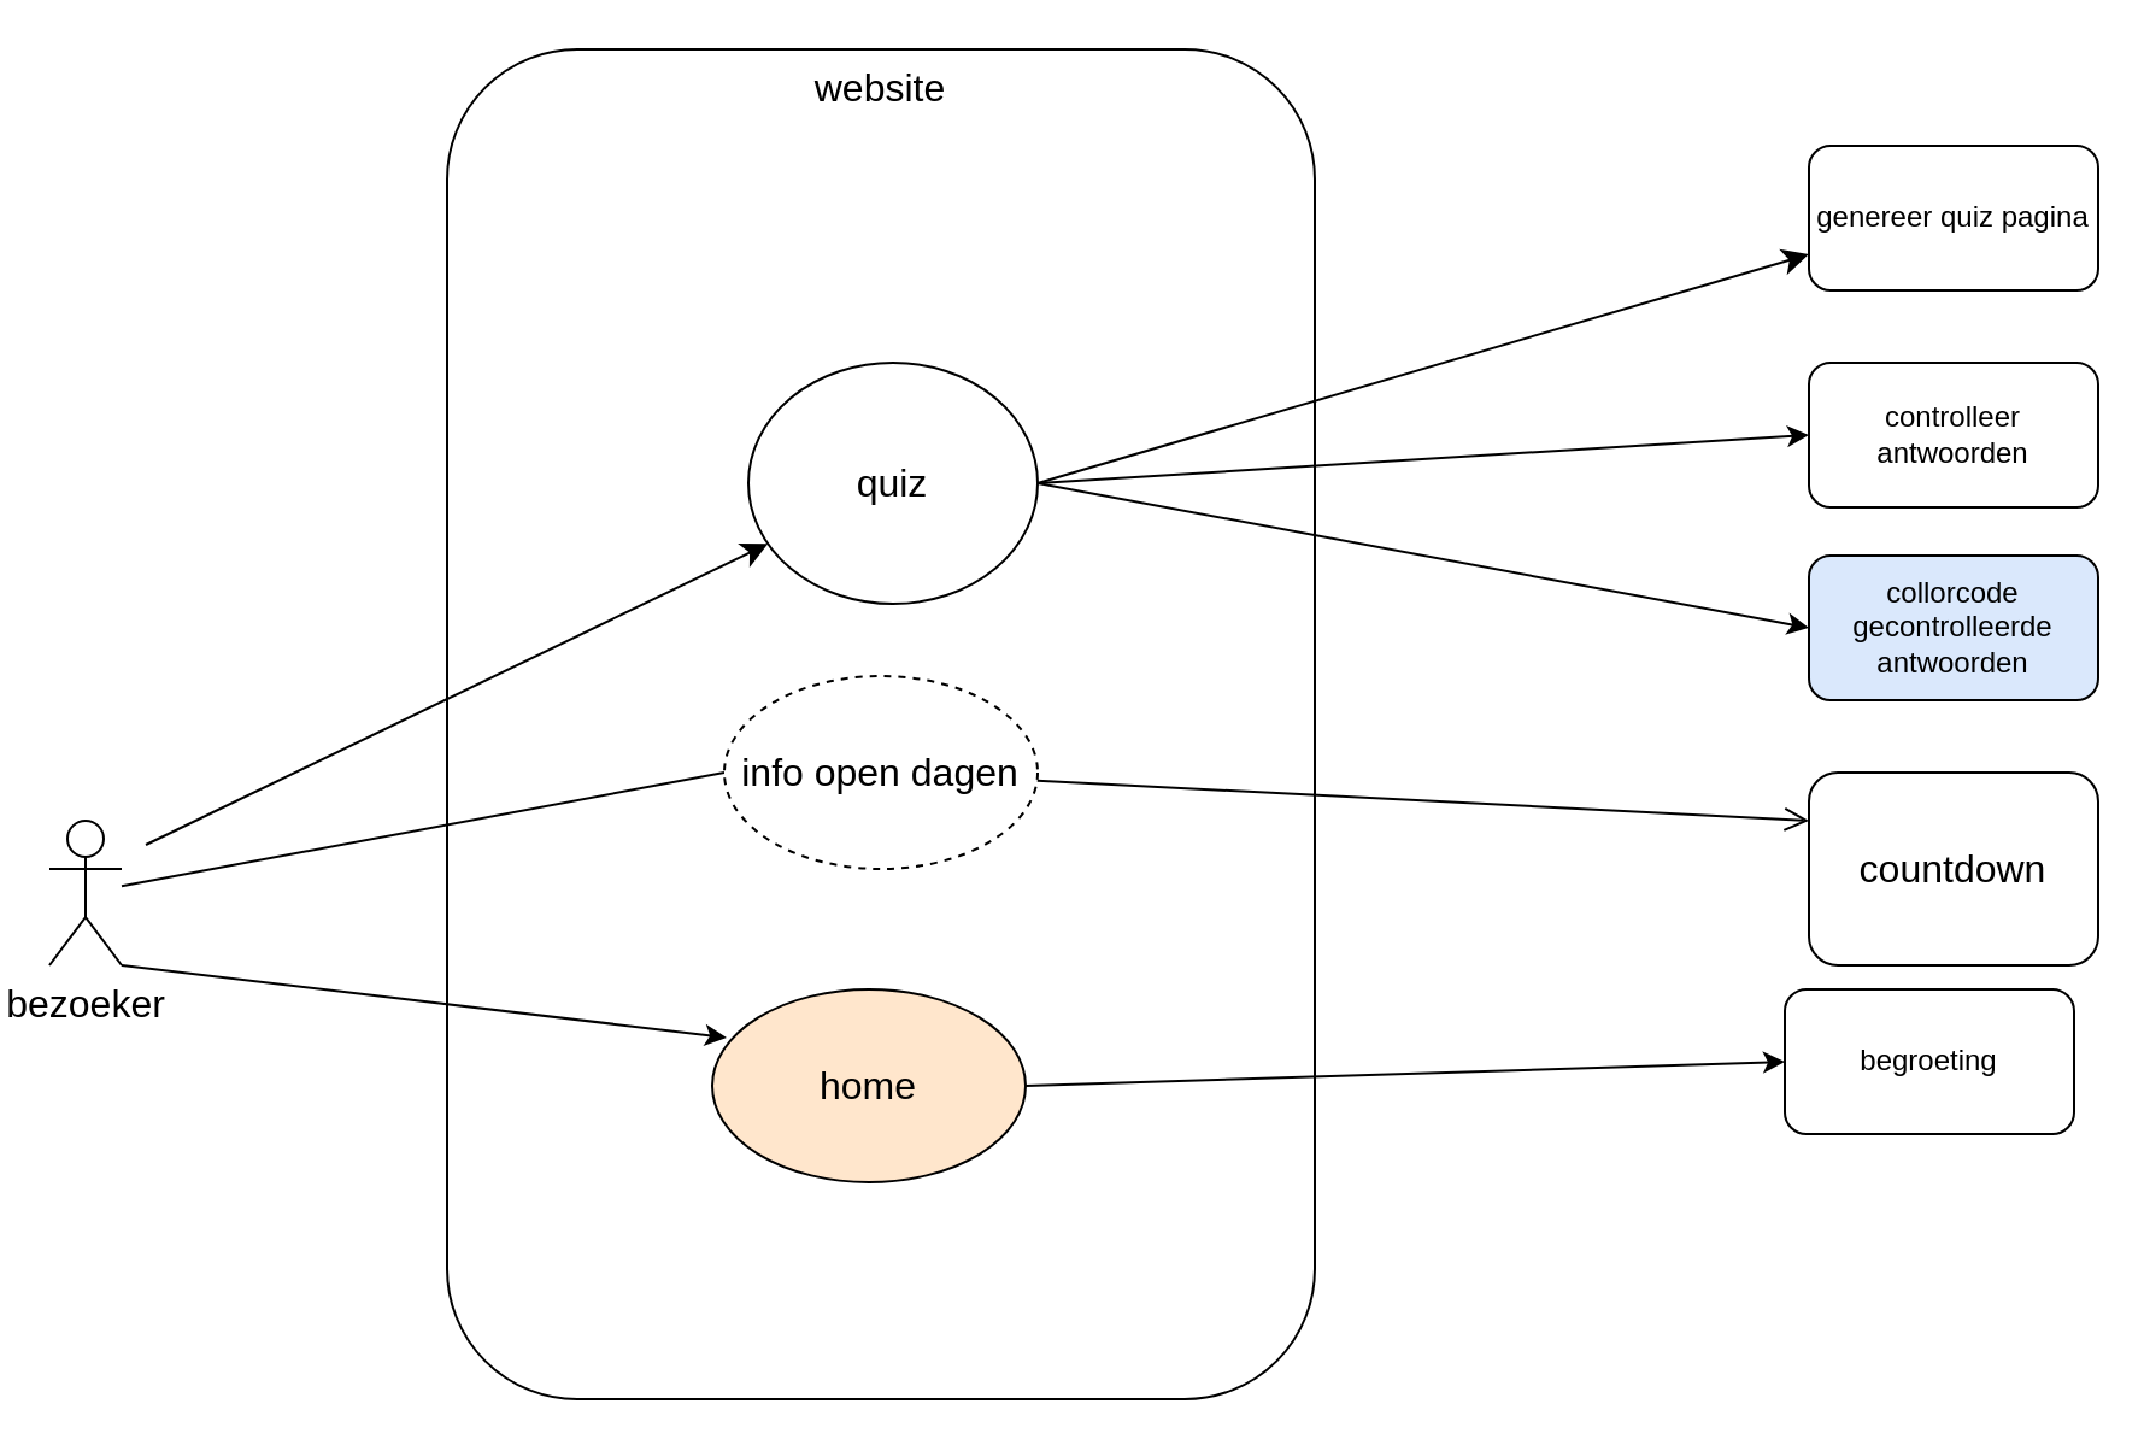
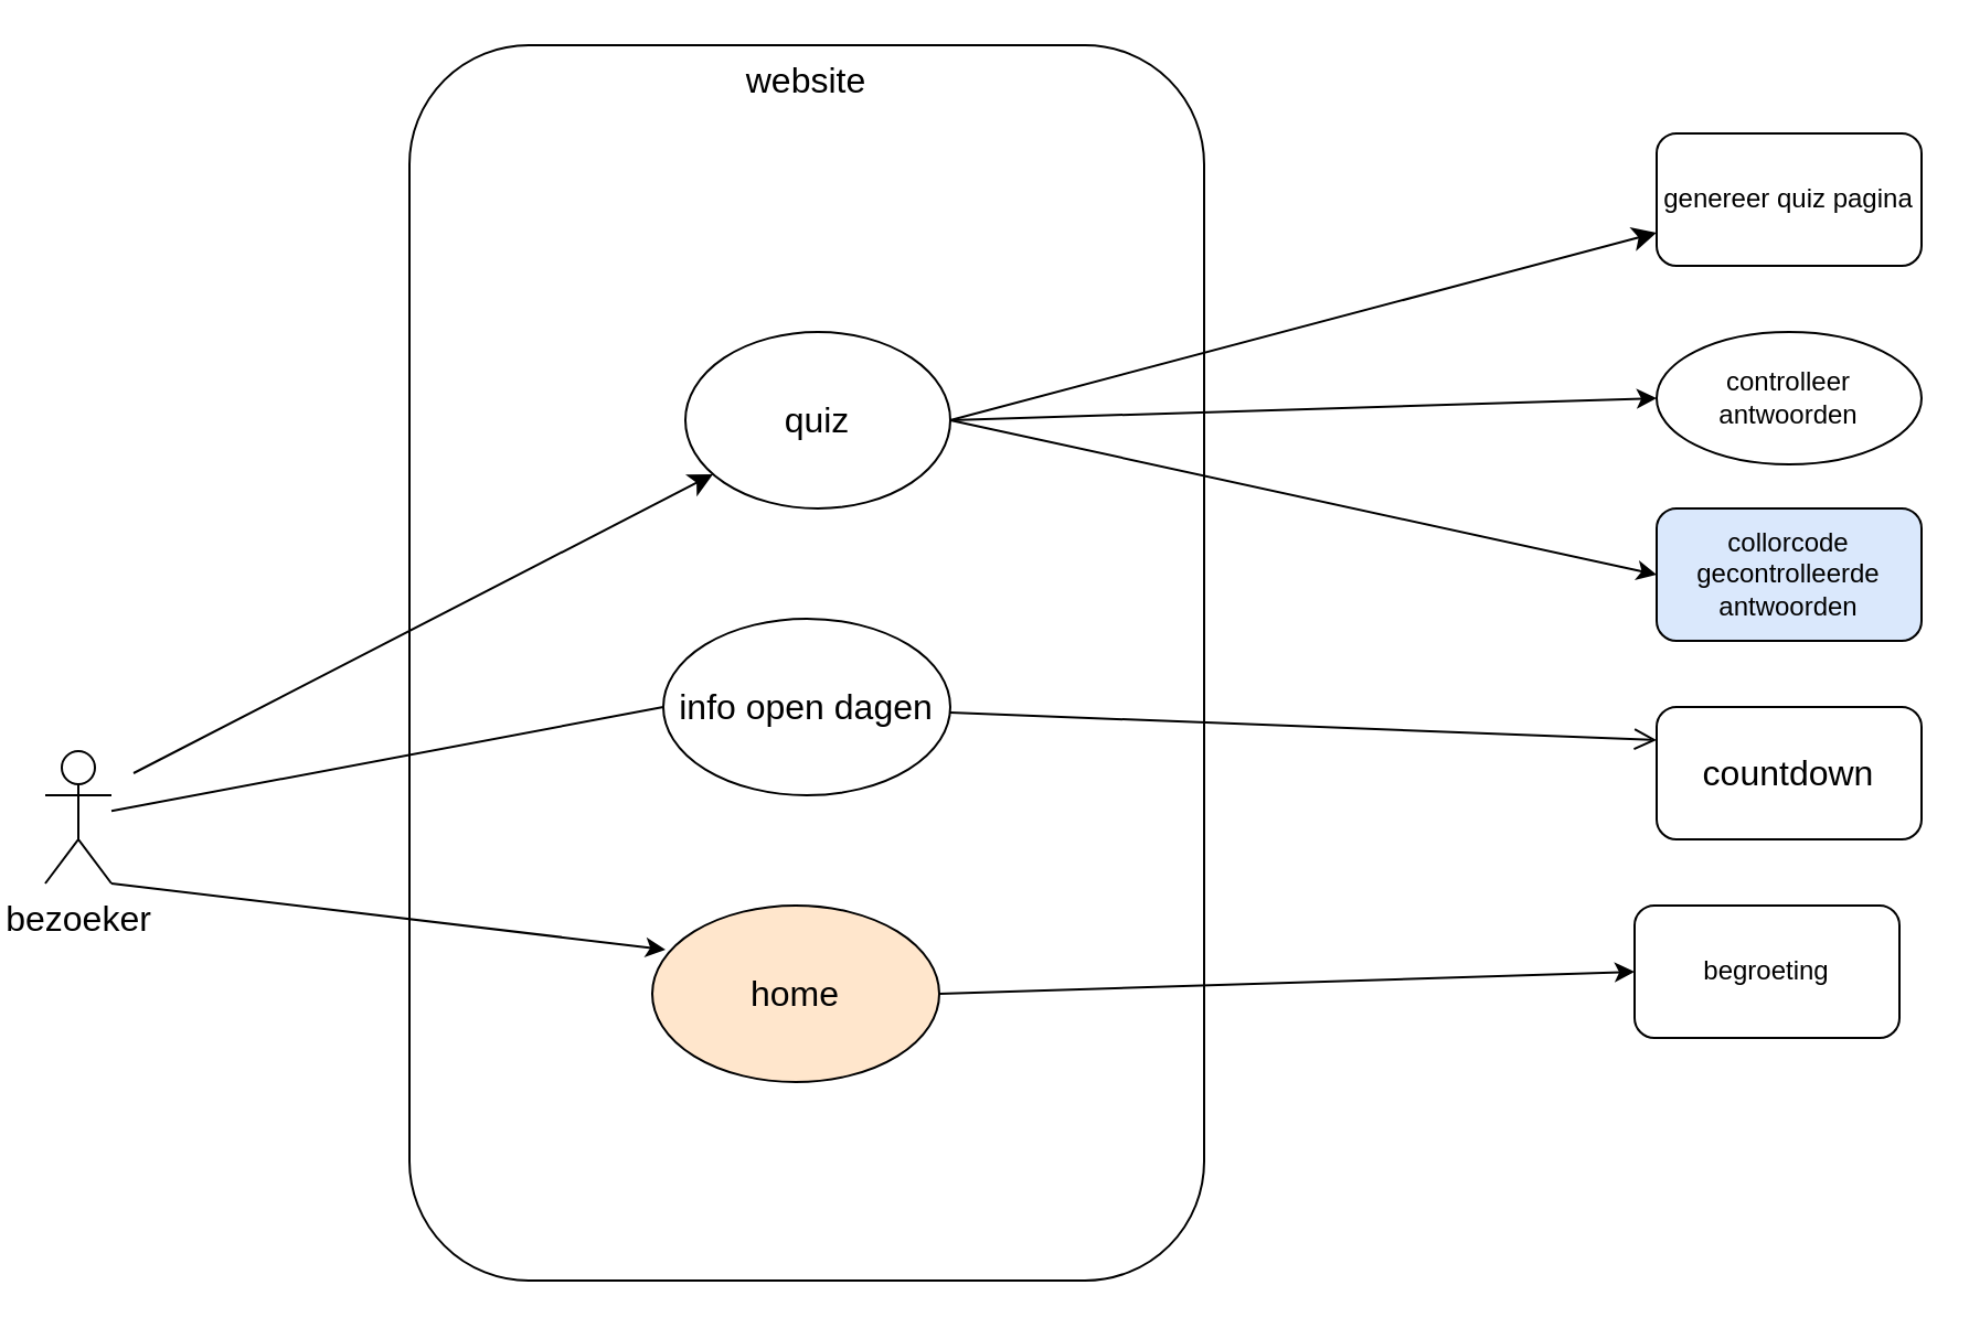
  <mxCell id="0" />
  <mxCell id="1" parent="0" />
  <mxCell id="2" value="website" style="rounded=1;whiteSpace=wrap;html=1;fontSize=16;align=center;verticalAlign=top;" parent="1" vertex="1"><mxGeometry x="185" y="20" width="360" height="560" as="geometry" /></mxCell>
  <mxCell id="3" value="" style="edgeStyle=none;curved=1;rounded=1;orthogonalLoop=1;jettySize=auto;html=1;fontSize=12;startSize=8;endSize=8;entryX=0;entryY=0.5;entryDx=0;entryDy=0;endArrow=none;" parent="1" source="4" target="11" edge="1"><mxGeometry relative="1" as="geometry" /></mxCell>
  <mxCell id="4" value="bezoeker" style="shape=umlActor;verticalLabelPosition=bottom;verticalAlign=top;html=1;outlineConnect=0;fontSize=16;rounded=1;" parent="1" vertex="1"><mxGeometry x="20" y="340" width="30" height="60" as="geometry" /></mxCell>
  <mxCell id="5" style="edgeStyle=none;curved=1;rounded=1;orthogonalLoop=1;jettySize=auto;html=1;exitX=1;exitY=0.5;exitDx=0;exitDy=0;fontSize=12;startSize=8;endSize=8;entryX=0;entryY=0.75;entryDx=0;entryDy=0;" parent="1" source="8" target="13" edge="1"><mxGeometry relative="1" as="geometry"><mxPoint x="750" y="210" as="targetPoint" /></mxGeometry></mxCell>
  <mxCell id="6" style="rounded=0;orthogonalLoop=1;jettySize=auto;html=1;exitX=1;exitY=0.5;exitDx=0;exitDy=0;entryX=0;entryY=0.5;entryDx=0;entryDy=0;" edge="1" parent="1" source="8" target="14"><mxGeometry relative="1" as="geometry" /></mxCell>
  <mxCell id="7" style="rounded=0;orthogonalLoop=1;jettySize=auto;html=1;exitX=1;exitY=0.5;exitDx=0;exitDy=0;entryX=0;entryY=0.5;entryDx=0;entryDy=0;" edge="1" parent="1" source="8" target="15"><mxGeometry relative="1" as="geometry" /></mxCell>
- <mxCell id="8" value="quiz" style="ellipse;whiteSpace=wrap;html=1;fontSize=16;rounded=1;" parent="1" vertex="1"><mxGeometry x="310" y="150" width="120" height="100" as="geometry" /></mxCell>
+ <mxCell id="8" value="quiz" style="ellipse;whiteSpace=wrap;html=1;fontSize=16;rounded=1;" parent="1" vertex="1"><mxGeometry x="310" y="150" width="120" height="80" as="geometry" /></mxCell>
  <mxCell id="9" style="edgeStyle=none;curved=1;rounded=1;orthogonalLoop=1;jettySize=auto;html=1;fontSize=12;startSize=8;endSize=8;" parent="1" target="8" edge="1"><mxGeometry relative="1" as="geometry"><mxPoint x="60" y="350" as="sourcePoint" /></mxGeometry></mxCell>
  <mxCell id="10" value="" style="edgeStyle=none;curved=1;rounded=1;orthogonalLoop=1;jettySize=auto;html=1;fontSize=12;startSize=8;endSize=8;entryX=0;entryY=0.25;entryDx=0;entryDy=0;endArrow=open;" parent="1" source="11" target="12" edge="1"><mxGeometry relative="1" as="geometry"><mxPoint x="750" y="350" as="targetPoint" /></mxGeometry></mxCell>
- <mxCell id="11" value="info open dagen" style="ellipse;whiteSpace=wrap;html=1;fontSize=16;rounded=1;dashed=1;" parent="1" vertex="1"><mxGeometry x="300" y="280" width="130" height="80" as="geometry" /></mxCell>
- <mxCell id="12" value="&lt;font style=&quot;font-size: 16px;&quot;&gt;countdown&lt;/font&gt;" style="rounded=1;whiteSpace=wrap;html=1;" vertex="1" parent="1"><mxGeometry x="750" y="320" width="120" height="80" as="geometry" /></mxCell>
+ <mxCell id="11" value="info open dagen" style="ellipse;whiteSpace=wrap;html=1;fontSize=16;rounded=1;" parent="1" vertex="1"><mxGeometry x="300" y="280" width="130" height="80" as="geometry" /></mxCell>
+ <mxCell id="12" value="&lt;font style=&quot;font-size: 16px;&quot;&gt;countdown&lt;/font&gt;" style="rounded=1;whiteSpace=wrap;html=1;" vertex="1" parent="1"><mxGeometry x="750" y="320" width="120" height="60" as="geometry" /></mxCell>
  <mxCell id="13" value="genereer quiz pagina" style="rounded=1;whiteSpace=wrap;html=1;" vertex="1" parent="1"><mxGeometry x="750" y="60" width="120" height="60" as="geometry" /></mxCell>
- <mxCell id="14" value="controlleer antwoorden" style="rounded=1;whiteSpace=wrap;html=1;" vertex="1" parent="1"><mxGeometry x="750" y="150" width="120" height="60" as="geometry" /></mxCell>
+ <mxCell id="14" value="controlleer antwoorden" style="ellipse;whiteSpace=wrap;html=1;" vertex="1" parent="1"><mxGeometry x="750" y="150" width="120" height="60" as="geometry" /></mxCell>
  <mxCell id="15" value="collorcode gecontrolleerde antwoorden" style="rounded=1;whiteSpace=wrap;html=1;fillColor=#dae8fc;" vertex="1" parent="1"><mxGeometry x="750" y="230" width="120" height="60" as="geometry" /></mxCell>
  <mxCell id="16" style="rounded=0;orthogonalLoop=1;jettySize=auto;html=1;exitX=1;exitY=0.5;exitDx=0;exitDy=0;entryX=0;entryY=0.5;entryDx=0;entryDy=0;" edge="1" parent="1" source="17" target="19"><mxGeometry relative="1" as="geometry" /></mxCell>
  <mxCell id="17" value="home" style="ellipse;whiteSpace=wrap;html=1;fontSize=16;rounded=1;fillColor=#ffe6cc;" vertex="1" parent="1"><mxGeometry x="295" y="410" width="130" height="80" as="geometry" /></mxCell>
  <mxCell id="18" style="rounded=0;orthogonalLoop=1;jettySize=auto;html=1;exitX=1;exitY=1;exitDx=0;exitDy=0;exitPerimeter=0;entryX=0.046;entryY=0.25;entryDx=0;entryDy=0;entryPerimeter=0;" edge="1" parent="1" source="4" target="17"><mxGeometry relative="1" as="geometry" /></mxCell>
  <mxCell id="19" value="begroeting" style="rounded=1;whiteSpace=wrap;html=1;" vertex="1" parent="1"><mxGeometry x="740" y="410" width="120" height="60" as="geometry" /></mxCell>
